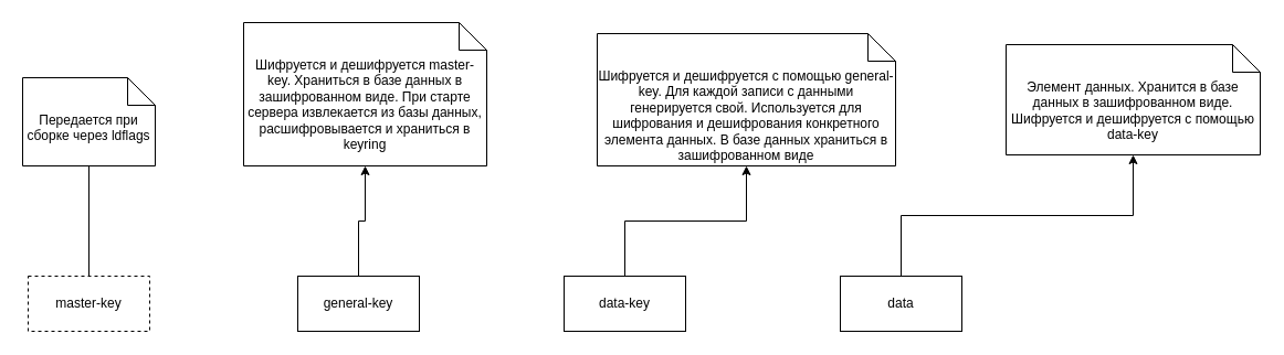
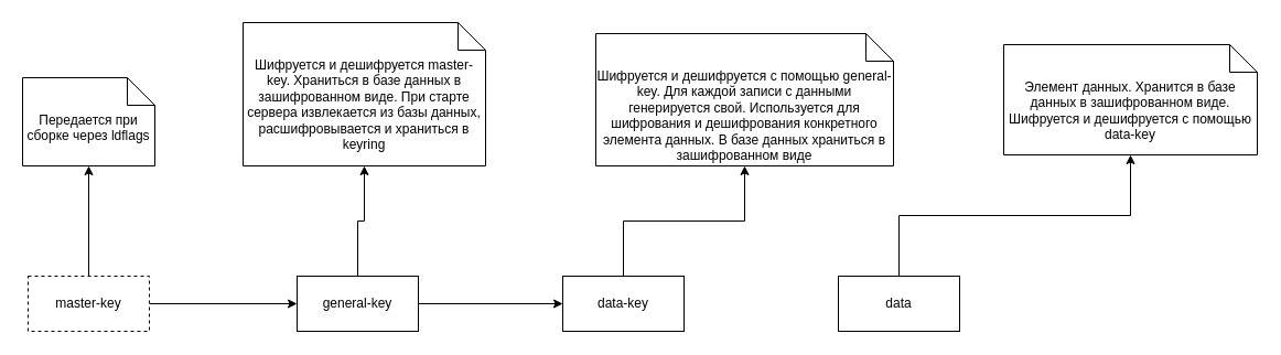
  <mxCell id="0" />
  <mxCell id="1" parent="0" />
- <mxCell id="2" style="edgeStyle=orthogonalEdgeStyle;rounded=0;orthogonalLoop=1;jettySize=auto;html=1;endArrow=none;" edge="1" parent="1" source="4" target="5"><mxGeometry relative="1" as="geometry" /></mxCell>
+ <mxCell id="2" style="edgeStyle=orthogonalEdgeStyle;rounded=0;orthogonalLoop=1;jettySize=auto;html=1;" edge="1" parent="1" source="4" target="5"><mxGeometry relative="1" as="geometry" /></mxCell>
+ <mxCell id="3" style="edgeStyle=orthogonalEdgeStyle;rounded=0;orthogonalLoop=1;jettySize=auto;html=1;entryX=0;entryY=0.5;entryDx=0;entryDy=0;" edge="1" parent="1" source="4" target="8"><mxGeometry relative="1" as="geometry" /></mxCell>
  <mxCell id="4" value="master-key" style="html=1;whiteSpace=wrap;dashed=1;" vertex="1" parent="1"><mxGeometry x="25" y="250" width="110" height="50" as="geometry" /></mxCell>
  <mxCell id="5" value="Передается при сборке через ldflags" style="shape=note2;boundedLbl=1;whiteSpace=wrap;html=1;size=25;verticalAlign=top;align=center;" vertex="1" parent="1"><mxGeometry x="20" y="70" width="120" height="80" as="geometry" /></mxCell>
  <mxCell id="6" style="edgeStyle=orthogonalEdgeStyle;rounded=0;orthogonalLoop=1;jettySize=auto;html=1;" edge="1" parent="1" source="8" target="9"><mxGeometry relative="1" as="geometry" /></mxCell>
+ <mxCell id="7" style="edgeStyle=orthogonalEdgeStyle;rounded=0;orthogonalLoop=1;jettySize=auto;html=1;" edge="1" parent="1" source="8" target="11"><mxGeometry relative="1" as="geometry" /></mxCell>
  <mxCell id="8" value="general-key" style="html=1;whiteSpace=wrap;" vertex="1" parent="1"><mxGeometry x="269" y="250" width="110" height="50" as="geometry" /></mxCell>
  <mxCell id="9" value="Шифруется и дешифруется master-key. Храниться в базе данных в зашифрованном виде. При старте сервера извлекается из базы данных, расшифровывается и храниться в keyring" style="shape=note2;boundedLbl=1;whiteSpace=wrap;html=1;size=25;verticalAlign=top;align=center;" vertex="1" parent="1"><mxGeometry x="220" y="20" width="220" height="130" as="geometry" /></mxCell>
  <mxCell id="10" style="edgeStyle=orthogonalEdgeStyle;rounded=0;orthogonalLoop=1;jettySize=auto;html=1;" edge="1" parent="1" source="11" target="12"><mxGeometry relative="1" as="geometry" /></mxCell>
  <mxCell id="11" value="data-key" style="html=1;whiteSpace=wrap;" vertex="1" parent="1"><mxGeometry x="510" y="250" width="110" height="50" as="geometry" /></mxCell>
  <mxCell id="12" value="Шифруется и дешифруется с помощью general-key. Для каждой записи с данными генерируется свой. Используется для шифрования и дешифрования конкретного элемента данных. В базе данных храниться в зашифрованном виде" style="shape=note2;boundedLbl=1;whiteSpace=wrap;html=1;size=25;verticalAlign=top;align=center;" vertex="1" parent="1"><mxGeometry x="540" y="30" width="270" height="120" as="geometry" /></mxCell>
  <mxCell id="13" style="edgeStyle=orthogonalEdgeStyle;rounded=0;orthogonalLoop=1;jettySize=auto;html=1;exitX=0.5;exitY=0;exitDx=0;exitDy=0;" edge="1" parent="1" source="14" target="15"><mxGeometry relative="1" as="geometry" /></mxCell>
  <mxCell id="14" value="data" style="html=1;whiteSpace=wrap;" vertex="1" parent="1"><mxGeometry x="760" y="250" width="110" height="50" as="geometry" /></mxCell>
  <mxCell id="15" value="Элемент данных. Хранится в базе данных в зашифрованном виде. Шифруется и дешифруется с помощью data-key" style="shape=note2;boundedLbl=1;whiteSpace=wrap;html=1;size=25;verticalAlign=top;align=center;" vertex="1" parent="1"><mxGeometry x="910" y="40" width="230" height="100" as="geometry" /></mxCell>
